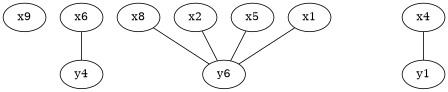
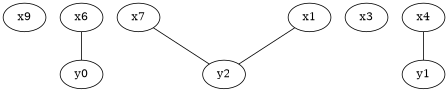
  strict graph {
    n1 [label=x9]
    x6
-   y0 [label=y4]
-   x7 [label=x8]
-   y2 [label=y6]
-   x2
-   x5
+   y0
+   x7
+   y2
+   x3
    x4
    y1
    x1
    x6 -- y0
    x7 -- y2
-   x2 -- y2
-   x5 -- y2
    x4 -- y1
    x1 -- y2
  }
